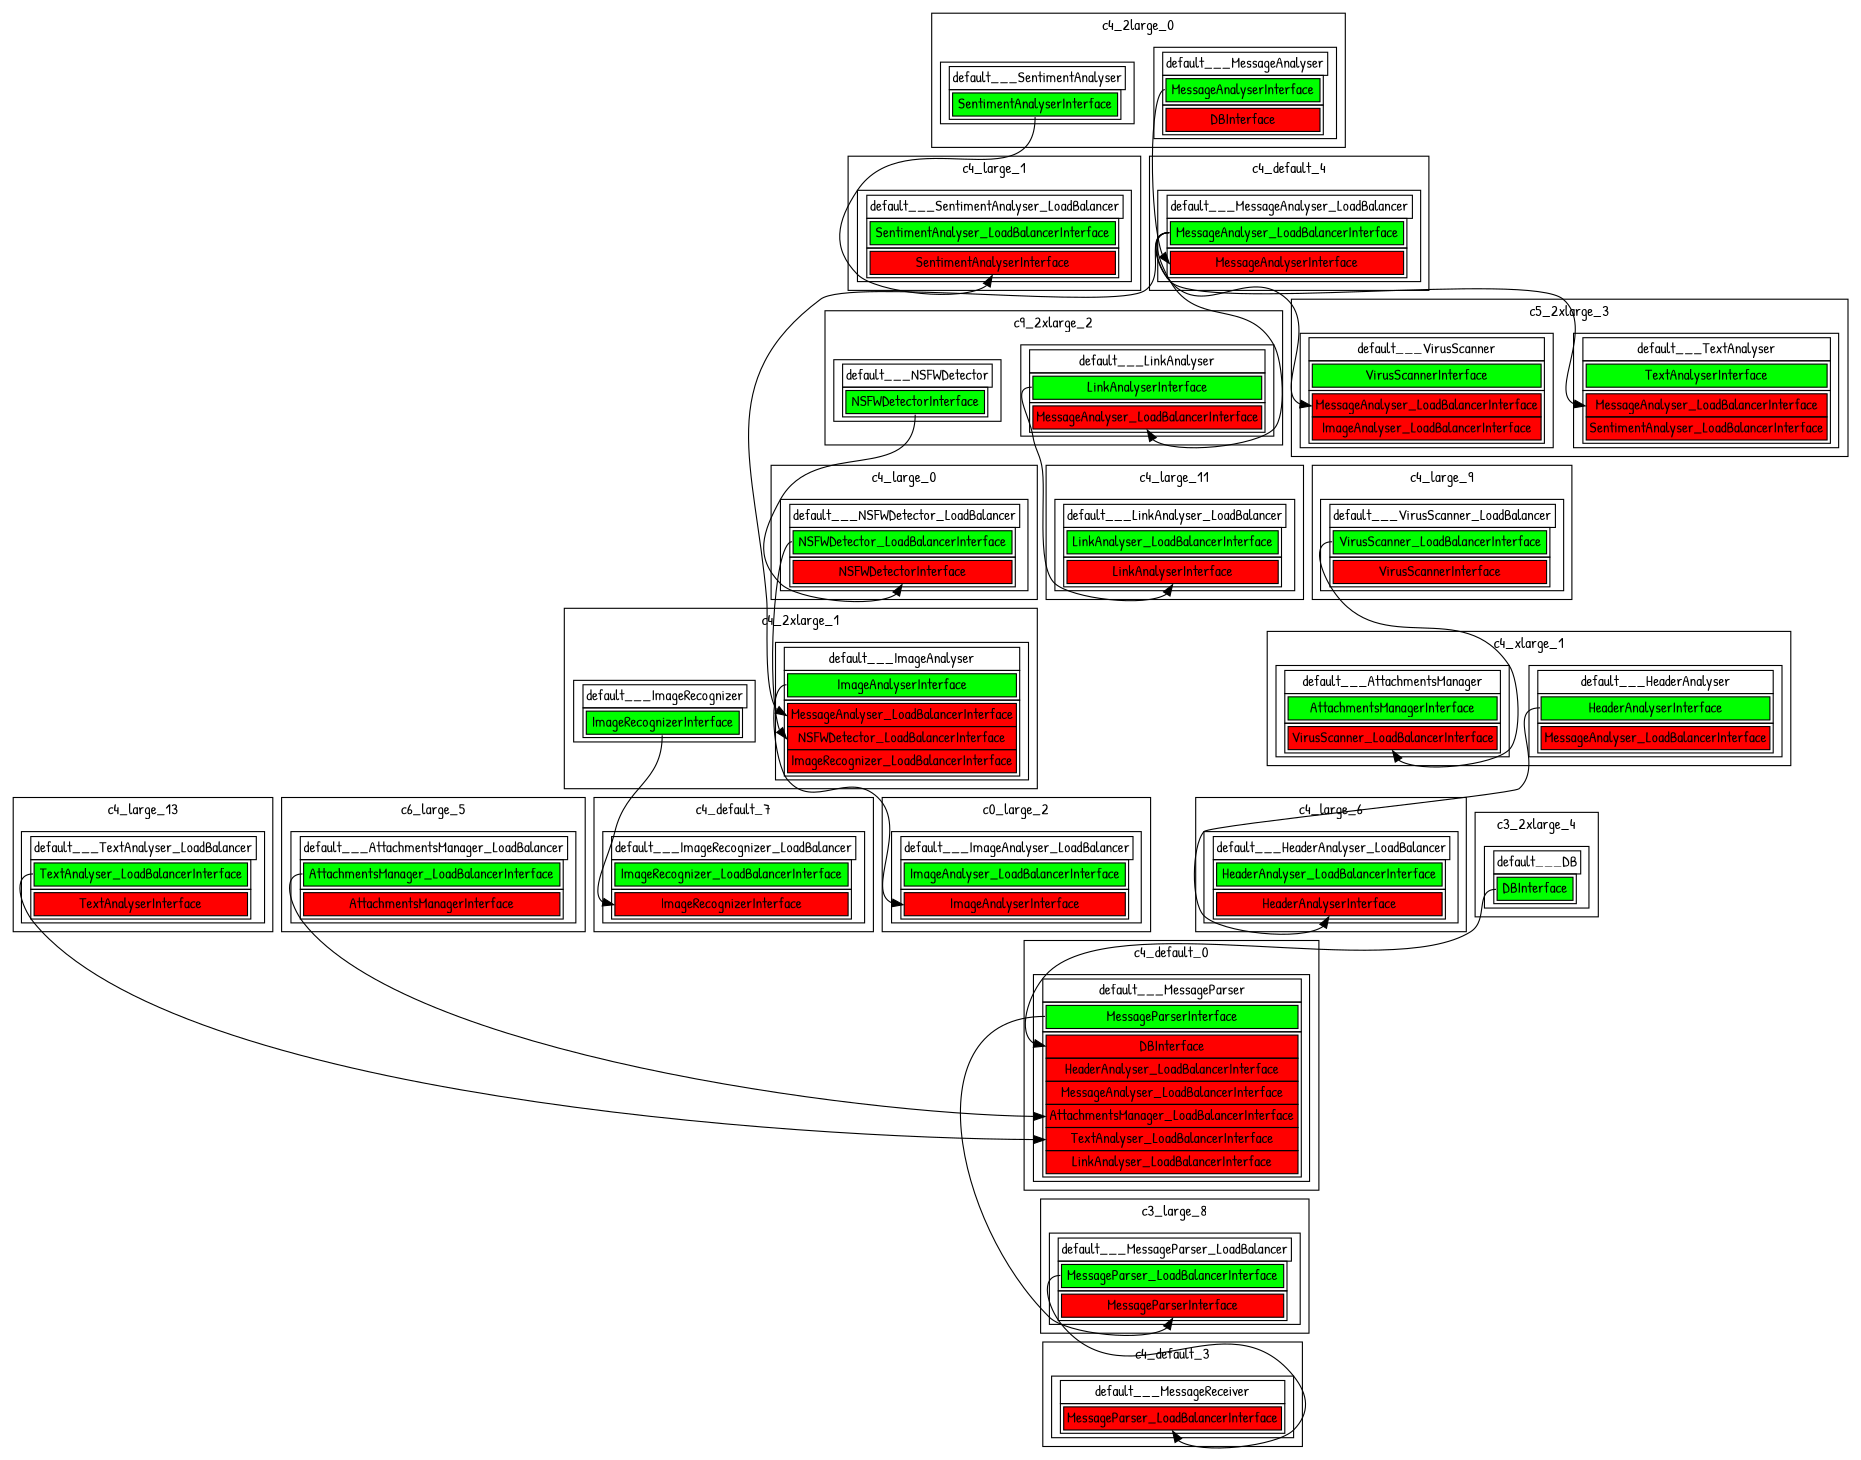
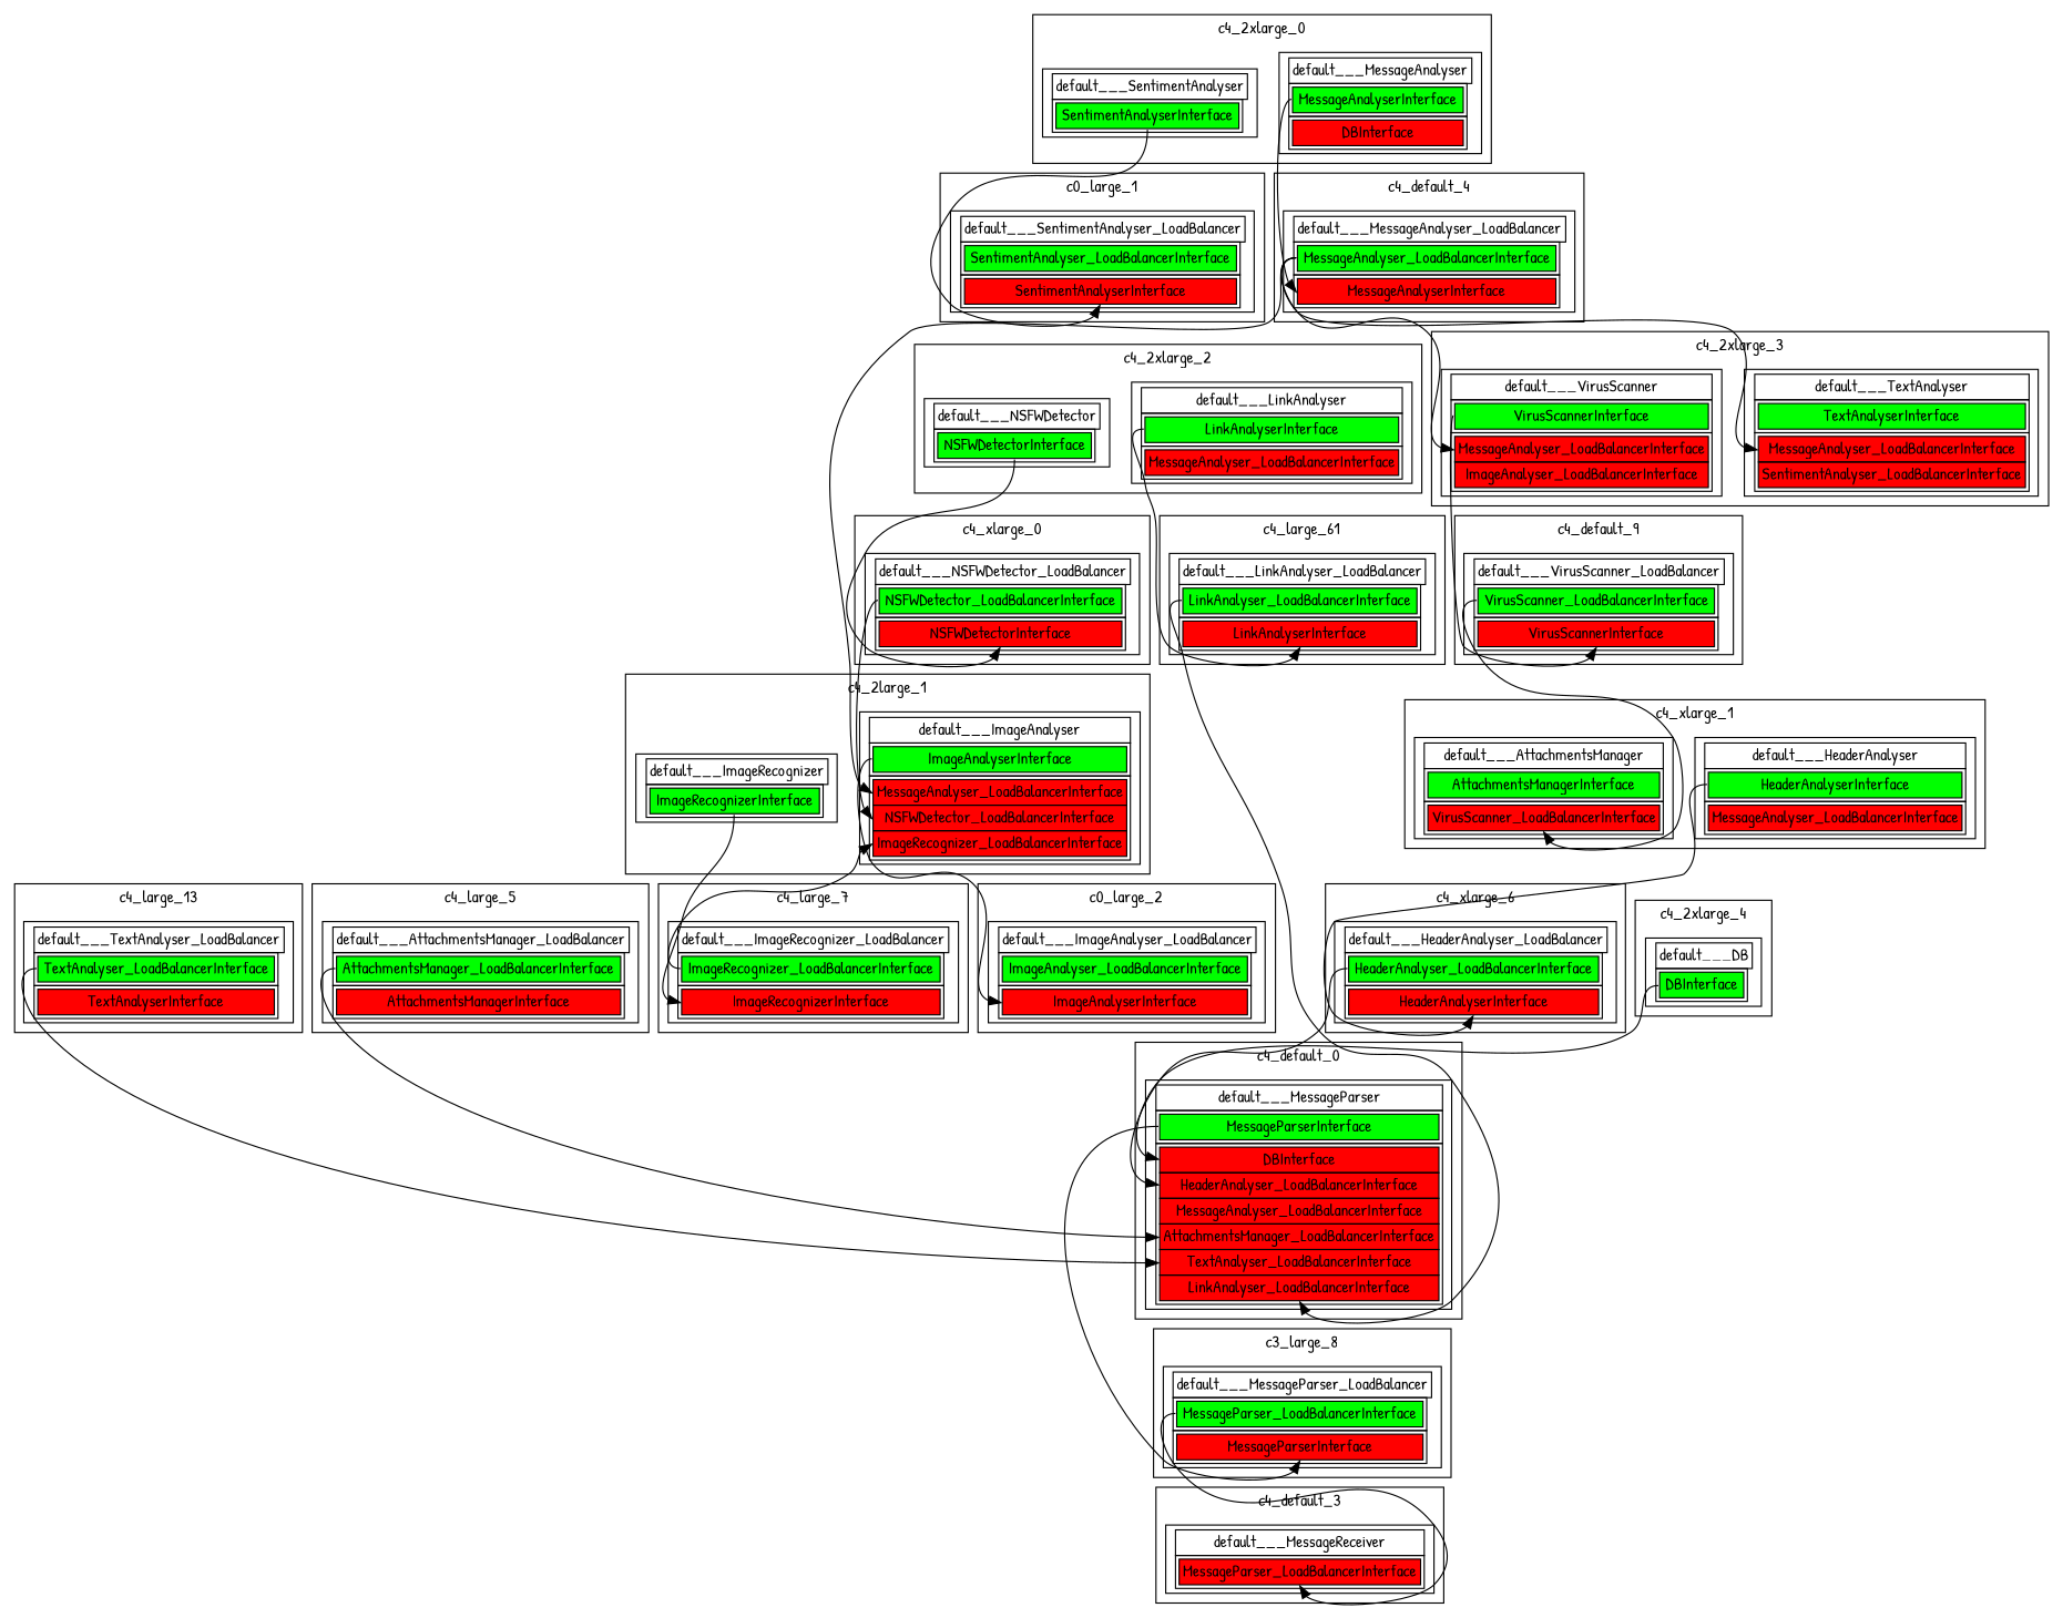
  digraph {
    fontname="Patrick Hand"
    rankdir=TB
    node [fontname="Patrick Hand" shape=box]
    edge [fontname="Patrick Hand" headport=req_MessageAnalyser_LoadBalancerInterface tailport=prov_MessageAnalyser_LoadBalancerInterface]
    n1 [label=< <table border="0" cellborder="1" cellspacing="0"><tr><td colspan="2">default___TextAnalyser_LoadBalancer</td></tr> <tr><td><table border="0" cellborder="1" cellspacing="0" bgcolor="green"> <tr><td port="prov_TextAnalyser_LoadBalancerInterface">TextAnalyser_LoadBalancerInterface</td></tr> </table></td></tr> <tr><td><table border="0" cellborder="1" cellspacing="0" bgcolor="red"> <tr><td port="req_TextAnalyserInterface">TextAnalyserInterface</td></tr> </table></td></tr> </table> >]
    n2 [label=< <table border="0" cellborder="1" cellspacing="0"><tr><td colspan="2">default___AttachmentsManager_LoadBalancer</td></tr> <tr><td><table border="0" cellborder="1" cellspacing="0" bgcolor="green"> <tr><td port="prov_AttachmentsManager_LoadBalancerInterface">AttachmentsManager_LoadBalancerInterface</td></tr> </table></td></tr> <tr><td><table border="0" cellborder="1" cellspacing="0" bgcolor="red"> <tr><td port="req_AttachmentsManagerInterface">AttachmentsManagerInterface</td></tr> </table></td></tr> </table> >]
    n3 [label=< <table border="0" cellborder="1" cellspacing="0"><tr><td colspan="2">default___MessageParser</td></tr> <tr><td><table border="0" cellborder="1" cellspacing="0" bgcolor="green"> <tr><td port="prov_MessageParserInterface">MessageParserInterface</td></tr> </table></td></tr> <tr><td><table border="0" cellborder="1" cellspacing="0" bgcolor="red"> <tr><td port="req_DBInterface">DBInterface</td></tr> <tr><td port="req_HeaderAnalyser_LoadBalancerInterface">HeaderAnalyser_LoadBalancerInterface</td></tr> <tr><td port="req_MessageAnalyser_LoadBalancerInterface">MessageAnalyser_LoadBalancerInterface</td></tr> <tr><td port="req_AttachmentsManager_LoadBalancerInterface">AttachmentsManager_LoadBalancerInterface</td></tr> <tr><td port="req_TextAnalyser_LoadBalancerInterface">TextAnalyser_LoadBalancerInterface</td></tr> <tr><td port="req_LinkAnalyser_LoadBalancerInterface">LinkAnalyser_LoadBalancerInterface</td></tr> </table></td></tr> </table> >]
    n4 [label=< <table border="0" cellborder="1" cellspacing="0"><tr><td colspan="2">default___ImageAnalyser_LoadBalancer</td></tr> <tr><td><table border="0" cellborder="1" cellspacing="0" bgcolor="green"> <tr><td port="prov_ImageAnalyser_LoadBalancerInterface">ImageAnalyser_LoadBalancerInterface</td></tr> </table></td></tr> <tr><td><table border="0" cellborder="1" cellspacing="0" bgcolor="red"> <tr><td port="req_ImageAnalyserInterface">ImageAnalyserInterface</td></tr> </table></td></tr> </table> >]
    n5 [label=< <table border="0" cellborder="1" cellspacing="0"><tr><td colspan="2">default___ImageRecognizer</td></tr> <tr><td><table border="0" cellborder="1" cellspacing="0" bgcolor="green"> <tr><td port="prov_ImageRecognizerInterface">ImageRecognizerInterface</td></tr> </table></td></tr> </table> >]
    n6 [label=< <table border="0" cellborder="1" cellspacing="0"><tr><td colspan="2">default___ImageAnalyser</td></tr> <tr><td><table border="0" cellborder="1" cellspacing="0" bgcolor="green"> <tr><td port="prov_ImageAnalyserInterface">ImageAnalyserInterface</td></tr> </table></td></tr> <tr><td><table border="0" cellborder="1" cellspacing="0" bgcolor="red"> <tr><td port="req_MessageAnalyser_LoadBalancerInterface">MessageAnalyser_LoadBalancerInterface</td></tr> <tr><td port="req_NSFWDetector_LoadBalancerInterface">NSFWDetector_LoadBalancerInterface</td></tr> <tr><td port="req_ImageRecognizer_LoadBalancerInterface">ImageRecognizer_LoadBalancerInterface</td></tr> </table></td></tr> </table> >]
    n7 [label=< <table border="0" cellborder="1" cellspacing="0"><tr><td colspan="2">default___HeaderAnalyser_LoadBalancer</td></tr> <tr><td><table border="0" cellborder="1" cellspacing="0" bgcolor="green"> <tr><td port="prov_HeaderAnalyser_LoadBalancerInterface">HeaderAnalyser_LoadBalancerInterface</td></tr> </table></td></tr> <tr><td><table border="0" cellborder="1" cellspacing="0" bgcolor="red"> <tr><td port="req_HeaderAnalyserInterface">HeaderAnalyserInterface</td></tr> </table></td></tr> </table> >]
    n8 [label=< <table border="0" cellborder="1" cellspacing="0"><tr><td colspan="2">default___LinkAnalyser_LoadBalancer</td></tr> <tr><td><table border="0" cellborder="1" cellspacing="0" bgcolor="green"> <tr><td port="prov_LinkAnalyser_LoadBalancerInterface">LinkAnalyser_LoadBalancerInterface</td></tr> </table></td></tr> <tr><td><table border="0" cellborder="1" cellspacing="0" bgcolor="red"> <tr><td port="req_LinkAnalyserInterface">LinkAnalyserInterface</td></tr> </table></td></tr> </table> >]
    n9 [label=< <table border="0" cellborder="1" cellspacing="0"><tr><td colspan="2">default___MessageParser_LoadBalancer</td></tr> <tr><td><table border="0" cellborder="1" cellspacing="0" bgcolor="green"> <tr><td port="prov_MessageParser_LoadBalancerInterface">MessageParser_LoadBalancerInterface</td></tr> </table></td></tr> <tr><td><table border="0" cellborder="1" cellspacing="0" bgcolor="red"> <tr><td port="req_MessageParserInterface">MessageParserInterface</td></tr> </table></td></tr> </table> >]
    n10 [label=< <table border="0" cellborder="1" cellspacing="0"><tr><td colspan="2">default___MessageReceiver</td></tr> <tr><td><table border="0" cellborder="1" cellspacing="0" bgcolor="red"> <tr><td port="req_MessageParser_LoadBalancerInterface">MessageParser_LoadBalancerInterface</td></tr> </table></td></tr> </table> >]
    n11 [label=< <table border="0" cellborder="1" cellspacing="0"><tr><td colspan="2">default___ImageRecognizer_LoadBalancer</td></tr> <tr><td><table border="0" cellborder="1" cellspacing="0" bgcolor="green"> <tr><td port="prov_ImageRecognizer_LoadBalancerInterface">ImageRecognizer_LoadBalancerInterface</td></tr> </table></td></tr> <tr><td><table border="0" cellborder="1" cellspacing="0" bgcolor="red"> <tr><td port="req_ImageRecognizerInterface">ImageRecognizerInterface</td></tr> </table></td></tr> </table> >]
    n12 [label=< <table border="0" cellborder="1" cellspacing="0"><tr><td colspan="2">default___SentimentAnalyser</td></tr> <tr><td><table border="0" cellborder="1" cellspacing="0" bgcolor="green"> <tr><td port="prov_SentimentAnalyserInterface">SentimentAnalyserInterface</td></tr> </table></td></tr> </table> >]
    n13 [label=< <table border="0" cellborder="1" cellspacing="0"><tr><td colspan="2">default___MessageAnalyser</td></tr> <tr><td><table border="0" cellborder="1" cellspacing="0" bgcolor="green"> <tr><td port="prov_MessageAnalyserInterface">MessageAnalyserInterface</td></tr> </table></td></tr> <tr><td><table border="0" cellborder="1" cellspacing="0" bgcolor="red"> <tr><td port="req_DBInterface">DBInterface</td></tr> </table></td></tr> </table> >]
    n14 [label=< <table border="0" cellborder="1" cellspacing="0"><tr><td colspan="2">default___VirusScanner_LoadBalancer</td></tr> <tr><td><table border="0" cellborder="1" cellspacing="0" bgcolor="green"> <tr><td port="prov_VirusScanner_LoadBalancerInterface">VirusScanner_LoadBalancerInterface</td></tr> </table></td></tr> <tr><td><table border="0" cellborder="1" cellspacing="0" bgcolor="red"> <tr><td port="req_VirusScannerInterface">VirusScannerInterface</td></tr> </table></td></tr> </table> >]
    n15 [label=< <table border="0" cellborder="1" cellspacing="0"><tr><td colspan="2">default___NSFWDetector_LoadBalancer</td></tr> <tr><td><table border="0" cellborder="1" cellspacing="0" bgcolor="green"> <tr><td port="prov_NSFWDetector_LoadBalancerInterface">NSFWDetector_LoadBalancerInterface</td></tr> </table></td></tr> <tr><td><table border="0" cellborder="1" cellspacing="0" bgcolor="red"> <tr><td port="req_NSFWDetectorInterface">NSFWDetectorInterface</td></tr> </table></td></tr> </table> >]
    n16 [label=< <table border="0" cellborder="1" cellspacing="0"><tr><td colspan="2">default___NSFWDetector</td></tr> <tr><td><table border="0" cellborder="1" cellspacing="0" bgcolor="green"> <tr><td port="prov_NSFWDetectorInterface">NSFWDetectorInterface</td></tr> </table></td></tr> </table> >]
    n17 [label=< <table border="0" cellborder="1" cellspacing="0"><tr><td colspan="2">default___LinkAnalyser</td></tr> <tr><td><table border="0" cellborder="1" cellspacing="0" bgcolor="green"> <tr><td port="prov_LinkAnalyserInterface">LinkAnalyserInterface</td></tr> </table></td></tr> <tr><td><table border="0" cellborder="1" cellspacing="0" bgcolor="red"> <tr><td port="req_MessageAnalyser_LoadBalancerInterface">MessageAnalyser_LoadBalancerInterface</td></tr> </table></td></tr> </table> >]
    n18 [label=< <table border="0" cellborder="1" cellspacing="0"><tr><td colspan="2">default___MessageAnalyser_LoadBalancer</td></tr> <tr><td><table border="0" cellborder="1" cellspacing="0" bgcolor="green"> <tr><td port="prov_MessageAnalyser_LoadBalancerInterface">MessageAnalyser_LoadBalancerInterface</td></tr> </table></td></tr> <tr><td><table border="0" cellborder="1" cellspacing="0" bgcolor="red"> <tr><td port="req_MessageAnalyserInterface">MessageAnalyserInterface</td></tr> </table></td></tr> </table> >]
    n19 [label=< <table border="0" cellborder="1" cellspacing="0"><tr><td colspan="2">default___DB</td></tr> <tr><td><table border="0" cellborder="1" cellspacing="0" bgcolor="green"> <tr><td port="prov_DBInterface">DBInterface</td></tr> </table></td></tr> </table> >]
    n20 [label=< <table border="0" cellborder="1" cellspacing="0"><tr><td colspan="2">default___SentimentAnalyser_LoadBalancer</td></tr> <tr><td><table border="0" cellborder="1" cellspacing="0" bgcolor="green"> <tr><td port="prov_SentimentAnalyser_LoadBalancerInterface">SentimentAnalyser_LoadBalancerInterface</td></tr> </table></td></tr> <tr><td><table border="0" cellborder="1" cellspacing="0" bgcolor="red"> <tr><td port="req_SentimentAnalyserInterface">SentimentAnalyserInterface</td></tr> </table></td></tr> </table> >]
    n21 [label=< <table border="0" cellborder="1" cellspacing="0"><tr><td colspan="2">default___TextAnalyser</td></tr> <tr><td><table border="0" cellborder="1" cellspacing="0" bgcolor="green"> <tr><td port="prov_TextAnalyserInterface">TextAnalyserInterface</td></tr> </table></td></tr> <tr><td><table border="0" cellborder="1" cellspacing="0" bgcolor="red"> <tr><td port="req_MessageAnalyser_LoadBalancerInterface">MessageAnalyser_LoadBalancerInterface</td></tr> <tr><td port="req_SentimentAnalyser_LoadBalancerInterface">SentimentAnalyser_LoadBalancerInterface</td></tr> </table></td></tr> </table> >]
    n22 [label=< <table border="0" cellborder="1" cellspacing="0"><tr><td colspan="2">default___VirusScanner</td></tr> <tr><td><table border="0" cellborder="1" cellspacing="0" bgcolor="green"> <tr><td port="prov_VirusScannerInterface">VirusScannerInterface</td></tr> </table></td></tr> <tr><td><table border="0" cellborder="1" cellspacing="0" bgcolor="red"> <tr><td port="req_MessageAnalyser_LoadBalancerInterface">MessageAnalyser_LoadBalancerInterface</td></tr> <tr><td port="req_ImageAnalyser_LoadBalancerInterface">ImageAnalyser_LoadBalancerInterface</td></tr> </table></td></tr> </table> >]
    n23 [label=< <table border="0" cellborder="1" cellspacing="0"><tr><td colspan="2">default___HeaderAnalyser</td></tr> <tr><td><table border="0" cellborder="1" cellspacing="0" bgcolor="green"> <tr><td port="prov_HeaderAnalyserInterface">HeaderAnalyserInterface</td></tr> </table></td></tr> <tr><td><table border="0" cellborder="1" cellspacing="0" bgcolor="red"> <tr><td port="req_MessageAnalyser_LoadBalancerInterface">MessageAnalyser_LoadBalancerInterface</td></tr> </table></td></tr> </table> >]
    n24 [label=< <table border="0" cellborder="1" cellspacing="0"><tr><td colspan="2">default___AttachmentsManager</td></tr> <tr><td><table border="0" cellborder="1" cellspacing="0" bgcolor="green"> <tr><td port="prov_AttachmentsManagerInterface">AttachmentsManagerInterface</td></tr> </table></td></tr> <tr><td><table border="0" cellborder="1" cellspacing="0" bgcolor="red"> <tr><td port="req_VirusScanner_LoadBalancerInterface">VirusScanner_LoadBalancerInterface</td></tr> </table></td></tr> </table> >]
    subgraph cluster_1 {
      label=c4_large_13
      n1
    }
    subgraph cluster_2 {
-     label=c6_large_5
+     label=c4_large_5
      n2
    }
    subgraph cluster_3 {
      label=c4_default_0
      n3
    }
    subgraph cluster_4 {
      label=c0_large_2
      n4
    }
    subgraph cluster_5 {
-     label=c4_2xlarge_1
+     label=c4_2large_1
      n5
      n6
    }
    subgraph cluster_6 {
-     label=c4_large_6
+     label=c4_xlarge_6
      n7
    }
    subgraph cluster_7 {
-     label=c4_large_11
+     label=c4_large_61
      n8
    }
    subgraph cluster_8 {
      label=c3_large_8
      n9
    }
    subgraph cluster_9 {
      label=c4_default_3
      n10
    }
    subgraph cluster_10 {
-     label=c4_default_7
+     label=c4_large_7
      n11
    }
    subgraph cluster_11 {
-     label=c4_2large_0
+     label=c4_2xlarge_0
      n12
      n13
    }
    subgraph cluster_12 {
-     label=c4_large_9
+     label=c4_default_9
      n14
    }
    subgraph cluster_13 {
-     label=c4_large_0
+     label=c4_xlarge_0
      n15
    }
    subgraph cluster_14 {
-     label=c9_2xlarge_2
+     label=c4_2xlarge_2
      n16
      n17
    }
    subgraph cluster_15 {
      label=c4_default_4
      n18
    }
    subgraph cluster_16 {
-     label=c3_2xlarge_4
+     label=c4_2xlarge_4
      n19
    }
    subgraph cluster_17 {
-     label=c4_large_1
+     label=c0_large_1
      n20
    }
    subgraph cluster_18 {
-     label=c5_2xlarge_3
+     label=c4_2xlarge_3
      n21
      n22
    }
    subgraph cluster_19 {
      label=c4_xlarge_1
      n23
      n24
    }
    n1 -> n3 [headport=req_TextAnalyser_LoadBalancerInterface tailport=prov_TextAnalyser_LoadBalancerInterface]
    n2 -> n3 [headport=req_AttachmentsManager_LoadBalancerInterface tailport=prov_AttachmentsManager_LoadBalancerInterface]
    n3 -> n9 [headport=req_MessageParserInterface tailport=prov_MessageParserInterface]
    n5 -> n11 [headport=req_ImageRecognizerInterface tailport=prov_ImageRecognizerInterface]
    n6 -> n4 [headport=req_ImageAnalyserInterface tailport=prov_ImageAnalyserInterface]
+   n7 -> n3 [headport=req_HeaderAnalyser_LoadBalancerInterface tailport=prov_HeaderAnalyser_LoadBalancerInterface]
+   n8 -> n3 [headport=req_LinkAnalyser_LoadBalancerInterface tailport=prov_LinkAnalyser_LoadBalancerInterface]
    n9 -> n10 [headport=req_MessageParser_LoadBalancerInterface tailport=prov_MessageParser_LoadBalancerInterface]
+   n11 -> n6 [headport=req_ImageRecognizer_LoadBalancerInterface tailport=prov_ImageRecognizer_LoadBalancerInterface]
    n12 -> n20 [headport=req_SentimentAnalyserInterface tailport=prov_SentimentAnalyserInterface]
    n13 -> n18 [headport=req_MessageAnalyserInterface tailport=prov_MessageAnalyserInterface]
    n14 -> n24 [headport=req_VirusScanner_LoadBalancerInterface tailport=prov_VirusScanner_LoadBalancerInterface]
    n15 -> n6 [headport=req_NSFWDetector_LoadBalancerInterface tailport=prov_NSFWDetector_LoadBalancerInterface]
    n16 -> n15 [headport=req_NSFWDetectorInterface tailport=prov_NSFWDetectorInterface]
    n17 -> n8 [headport=req_LinkAnalyserInterface tailport=prov_LinkAnalyserInterface]
    n18 -> n6
-   n18 -> n17
    n18 -> n21
    n18 -> n22
    n19 -> n3 [headport=req_DBInterface tailport=prov_DBInterface]
+   n22 -> n14 [headport=req_VirusScannerInterface tailport=prov_VirusScannerInterface]
    n23 -> n7 [headport=req_HeaderAnalyserInterface tailport=prov_HeaderAnalyserInterface]
  }
